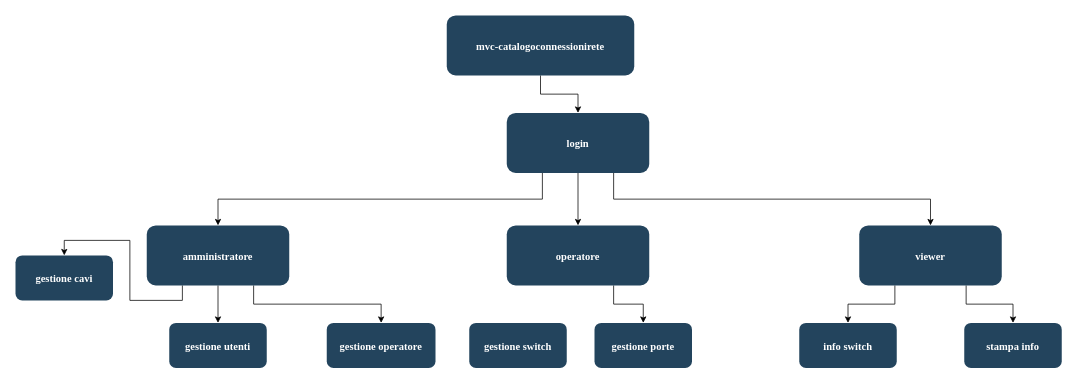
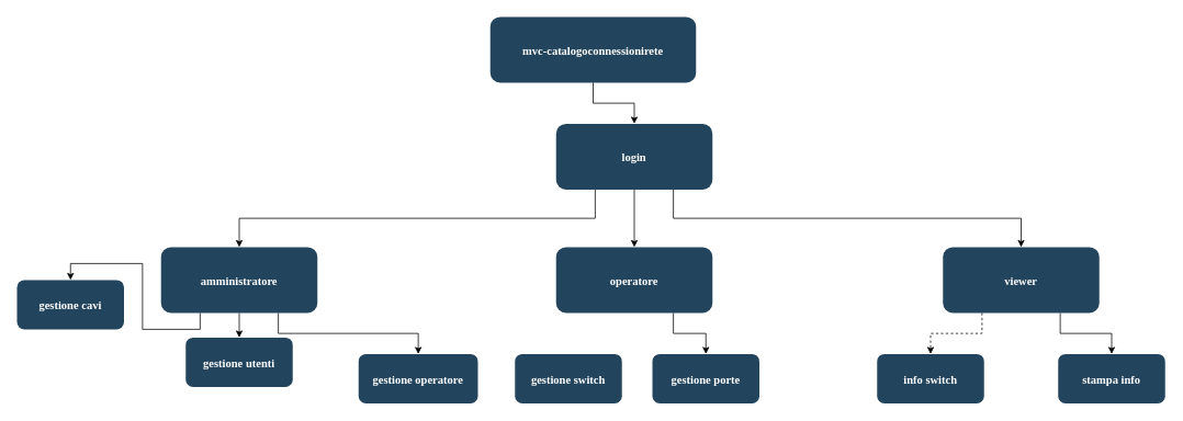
  <mxCell id="0" />
  <mxCell id="1" parent="0" />
  <mxCell id="2" style="edgeStyle=orthogonalEdgeStyle;rounded=0;orthogonalLoop=1;jettySize=auto;html=1;exitX=0.5;exitY=1;exitDx=0;exitDy=0;" edge="1" parent="1" source="3" target="10"><mxGeometry relative="1" as="geometry" /></mxCell>
  <mxCell id="3" value="mvc-catalogoconnessionirete" style="rounded=1;fillColor=#23445D;gradientColor=none;strokeColor=none;fontColor=#FFFFFF;fontStyle=1;fontFamily=Tahoma;fontSize=14" parent="1" vertex="1"><mxGeometry x="595" y="20" width="250" height="80" as="geometry" /></mxCell>
- <mxCell id="4" style="edgeStyle=orthogonalEdgeStyle;rounded=0;orthogonalLoop=1;jettySize=auto;html=1;exitX=0.25;exitY=1;exitDx=0;exitDy=0;entryX=0.5;entryY=0;entryDx=0;entryDy=0;" edge="1" parent="1" source="6" target="22"><mxGeometry relative="1" as="geometry" /></mxCell>
+ <mxCell id="4" style="edgeStyle=orthogonalEdgeStyle;rounded=0;orthogonalLoop=1;jettySize=auto;html=1;exitX=0.25;exitY=1;exitDx=0;exitDy=0;entryX=0.5;entryY=0;entryDx=0;entryDy=0;dashed=1;" edge="1" parent="1" source="6" target="22"><mxGeometry relative="1" as="geometry" /></mxCell>
  <mxCell id="5" style="edgeStyle=orthogonalEdgeStyle;rounded=0;orthogonalLoop=1;jettySize=auto;html=1;exitX=0.75;exitY=1;exitDx=0;exitDy=0;" edge="1" parent="1" source="6" target="23"><mxGeometry relative="1" as="geometry" /></mxCell>
  <mxCell id="6" value="viewer" style="rounded=1;fillColor=#23445D;gradientColor=none;strokeColor=none;fontColor=#FFFFFF;fontStyle=1;fontFamily=Tahoma;fontSize=14" parent="1" vertex="1"><mxGeometry x="1145" y="300" width="190" height="80" as="geometry" /></mxCell>
  <mxCell id="7" style="edgeStyle=orthogonalEdgeStyle;rounded=0;orthogonalLoop=1;jettySize=auto;html=1;exitX=0.5;exitY=1;exitDx=0;exitDy=0;entryX=0.5;entryY=0;entryDx=0;entryDy=0;" edge="1" parent="1" source="10" target="12"><mxGeometry relative="1" as="geometry" /></mxCell>
  <mxCell id="8" style="edgeStyle=orthogonalEdgeStyle;rounded=0;orthogonalLoop=1;jettySize=auto;html=1;exitX=0.25;exitY=1;exitDx=0;exitDy=0;entryX=0.5;entryY=0;entryDx=0;entryDy=0;" edge="1" parent="1" source="10" target="16"><mxGeometry relative="1" as="geometry" /></mxCell>
  <mxCell id="9" style="edgeStyle=orthogonalEdgeStyle;rounded=0;orthogonalLoop=1;jettySize=auto;html=1;exitX=0.75;exitY=1;exitDx=0;exitDy=0;entryX=0.5;entryY=0;entryDx=0;entryDy=0;" edge="1" parent="1" source="10" target="6"><mxGeometry relative="1" as="geometry" /></mxCell>
  <mxCell id="10" value="login" style="rounded=1;fillColor=#23445D;gradientColor=none;strokeColor=none;fontColor=#FFFFFF;fontStyle=1;fontFamily=Tahoma;fontSize=14" parent="1" vertex="1"><mxGeometry x="675" y="150" width="190" height="80" as="geometry" /></mxCell>
  <mxCell id="11" style="edgeStyle=orthogonalEdgeStyle;rounded=0;orthogonalLoop=1;jettySize=auto;html=1;exitX=0.75;exitY=1;exitDx=0;exitDy=0;entryX=0.5;entryY=0;entryDx=0;entryDy=0;" edge="1" parent="1" source="12" target="21"><mxGeometry relative="1" as="geometry" /></mxCell>
  <mxCell id="12" value="operatore" style="rounded=1;fillColor=#23445D;gradientColor=none;strokeColor=none;fontColor=#FFFFFF;fontStyle=1;fontFamily=Tahoma;fontSize=14" parent="1" vertex="1"><mxGeometry x="675" y="300" width="190" height="80" as="geometry" /></mxCell>
  <mxCell id="13" style="edgeStyle=orthogonalEdgeStyle;rounded=0;orthogonalLoop=1;jettySize=auto;html=1;exitX=0.25;exitY=1;exitDx=0;exitDy=0;entryX=0.5;entryY=0;entryDx=0;entryDy=0;" edge="1" parent="1" source="16" target="18"><mxGeometry relative="1" as="geometry" /></mxCell>
  <mxCell id="14" style="edgeStyle=orthogonalEdgeStyle;rounded=0;orthogonalLoop=1;jettySize=auto;html=1;exitX=0.5;exitY=1;exitDx=0;exitDy=0;entryX=0.5;entryY=0;entryDx=0;entryDy=0;" edge="1" parent="1" source="16" target="17"><mxGeometry relative="1" as="geometry" /></mxCell>
  <mxCell id="15" style="edgeStyle=orthogonalEdgeStyle;rounded=0;orthogonalLoop=1;jettySize=auto;html=1;exitX=0.75;exitY=1;exitDx=0;exitDy=0;" edge="1" parent="1" source="16" target="19"><mxGeometry relative="1" as="geometry" /></mxCell>
  <mxCell id="16" value="amministratore" style="rounded=1;fillColor=#23445D;gradientColor=none;strokeColor=none;fontColor=#FFFFFF;fontStyle=1;fontFamily=Tahoma;fontSize=14" parent="1" vertex="1"><mxGeometry x="195" y="300" width="190" height="80" as="geometry" /></mxCell>
- <mxCell id="17" value="gestione utenti" style="rounded=1;fillColor=#23445D;gradientColor=none;strokeColor=none;fontColor=#FFFFFF;fontStyle=1;fontFamily=Tahoma;fontSize=14" parent="1" vertex="1"><mxGeometry x="225" y="430" width="130" height="60" as="geometry" /></mxCell>
+ <mxCell id="17" value="gestione utenti" style="rounded=1;fillColor=#23445D;gradientColor=none;strokeColor=none;fontColor=#FFFFFF;fontStyle=1;fontFamily=Tahoma;fontSize=14" parent="1" vertex="1"><mxGeometry x="225" y="410" width="130" height="60" as="geometry" /></mxCell>
  <mxCell id="18" value="gestione cavi" style="rounded=1;fillColor=#23445D;gradientColor=none;strokeColor=none;fontColor=#FFFFFF;fontStyle=1;fontFamily=Tahoma;fontSize=14" parent="1" vertex="1"><mxGeometry x="20" y="340" width="130" height="60" as="geometry" /></mxCell>
  <mxCell id="19" value="gestione operatore" style="rounded=1;fillColor=#23445D;gradientColor=none;strokeColor=none;fontColor=#FFFFFF;fontStyle=1;fontFamily=Tahoma;fontSize=14" parent="1" vertex="1"><mxGeometry x="435" y="430" width="145" height="60" as="geometry" /></mxCell>
  <mxCell id="20" value="gestione switch" style="rounded=1;fillColor=#23445D;gradientColor=none;strokeColor=none;fontColor=#FFFFFF;fontStyle=1;fontFamily=Tahoma;fontSize=14" vertex="1" parent="1"><mxGeometry x="625" y="430" width="130" height="60" as="geometry" /></mxCell>
  <mxCell id="21" value="gestione porte" style="rounded=1;fillColor=#23445D;gradientColor=none;strokeColor=none;fontColor=#FFFFFF;fontStyle=1;fontFamily=Tahoma;fontSize=14" vertex="1" parent="1"><mxGeometry x="792" y="430" width="130" height="60" as="geometry" /></mxCell>
  <mxCell id="22" value="info switch" style="rounded=1;fillColor=#23445D;gradientColor=none;strokeColor=none;fontColor=#FFFFFF;fontStyle=1;fontFamily=Tahoma;fontSize=14" vertex="1" parent="1"><mxGeometry x="1065" y="430" width="130" height="60" as="geometry" /></mxCell>
  <mxCell id="23" value="stampa info" style="rounded=1;fillColor=#23445D;gradientColor=none;strokeColor=none;fontColor=#FFFFFF;fontStyle=1;fontFamily=Tahoma;fontSize=14" vertex="1" parent="1"><mxGeometry x="1285" y="430" width="130" height="60" as="geometry" /></mxCell>
